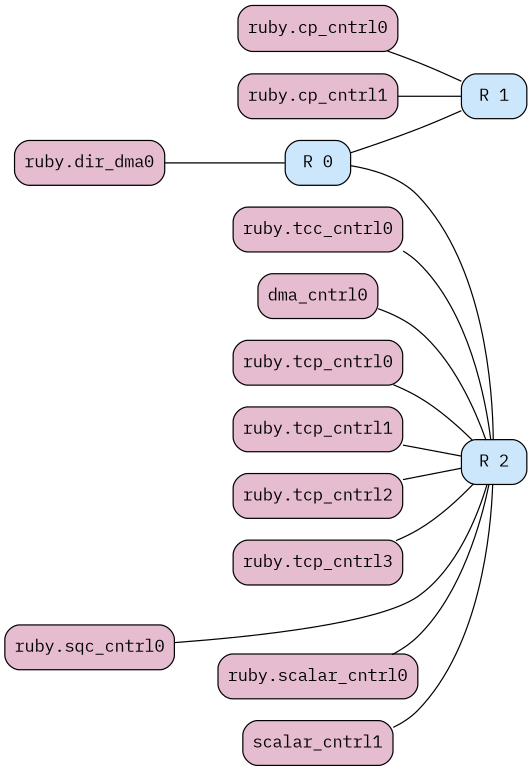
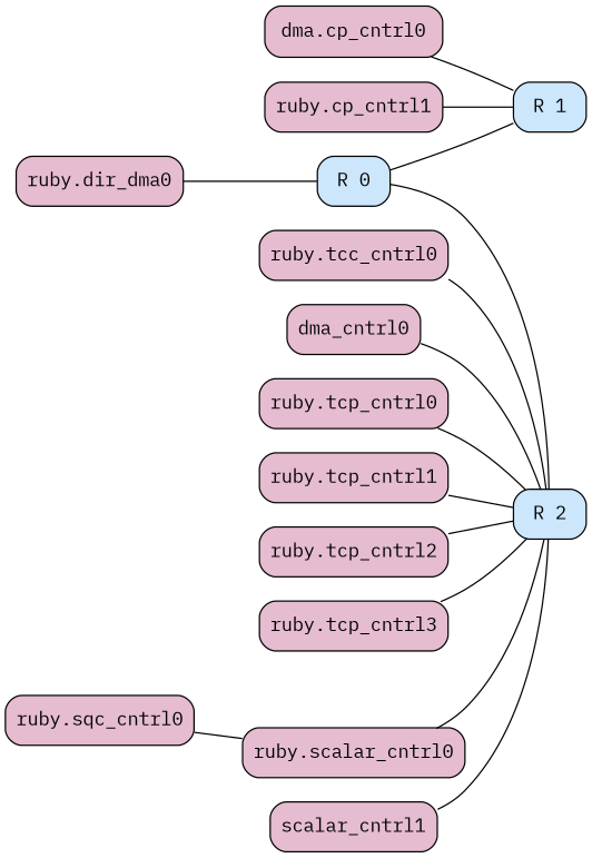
  graph {
    fontname="IBM Plex Mono"
    rankdir=LR
    node [color="#000000" fillcolor="#e5bcd0" fontcolor="#000000" fontname="IBM Plex Mono" fontsize=14 shape=Mrecord style="rounded, filled"]
    edge [fontname="IBM Plex Mono"]
    n1 [fillcolor="#cce6fc" label="R 0"]
    n2 [fillcolor="#cce6fc" label="R 1"]
    n3 [fillcolor="#cce6fc" label="R 2"]
    n4 [label="ruby.dir_dma0"]
-   n5 [label="ruby.cp_cntrl0"]
+   n5 [label="dma.cp_cntrl0"]
    n6 [label="ruby.cp_cntrl1"]
    n7 [label="ruby.tcp_cntrl0"]
    n8 [label="ruby.tcp_cntrl1"]
    n9 [label="ruby.tcp_cntrl2"]
    n10 [label="ruby.tcp_cntrl3"]
    n11 [label="ruby.sqc_cntrl0"]
    n12 [label="ruby.scalar_cntrl0"]
    n13 [label="ruby.tcc_cntrl0"]
    n14 [label=dma_cntrl0]
    n15 [label=scalar_cntrl1]
    n1 -- n2
    n1 -- n3
    n4 -- n1
    n5 -- n2
    n6 -- n2
    n7 -- n3
    n8 -- n3
    n9 -- n3
    n10 -- n3
-   n11 -- n3
+   n11 -- n12
    n12 -- n3
    n13 -- n3
    n14 -- n3
    n15 -- n3
  }
